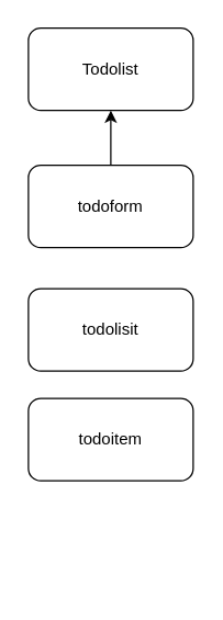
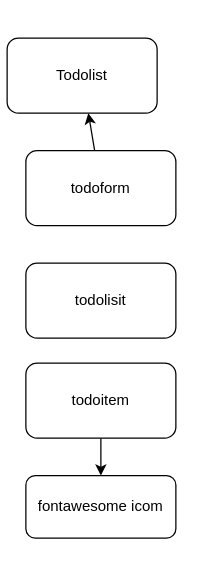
  <mxCell id="0" />
  <mxCell id="1" parent="0" />
  <mxCell id="2" value="" style="edgeStyle=none;html=1;" edge="1" parent="1" source="3" target="4"><mxGeometry relative="1" as="geometry" /></mxCell>
  <mxCell id="3" value="todoform" style="rounded=1;whiteSpace=wrap;html=1;" parent="1" vertex="1"><mxGeometry x="20" y="120" width="120" height="60" as="geometry" /></mxCell>
- <mxCell id="4" value="Todolist" style="rounded=1;whiteSpace=wrap;html=1;" parent="1" vertex="1"><mxGeometry x="20" y="20" width="120" height="60" as="geometry" /></mxCell>
+ <mxCell id="4" value="Todolist" style="rounded=1;whiteSpace=wrap;html=1;" parent="1" vertex="1"><mxGeometry x="5" y="30" width="120" height="60" as="geometry" /></mxCell>
  <mxCell id="5" value="todolisit" style="whiteSpace=wrap;html=1;rounded=1;" vertex="1" parent="1"><mxGeometry x="20" y="210" width="120" height="60" as="geometry" /></mxCell>
+ <mxCell id="6" value="" style="edgeStyle=none;html=1;" edge="1" parent="1" source="7" target="8"><mxGeometry relative="1" as="geometry" /></mxCell>
  <mxCell id="7" value="todoitem" style="whiteSpace=wrap;html=1;rounded=1;" vertex="1" parent="1"><mxGeometry x="20" y="290" width="120" height="60" as="geometry" /></mxCell>
+ <mxCell id="8" value="fontawesome icom" style="whiteSpace=wrap;html=1;rounded=1;" vertex="1" parent="1"><mxGeometry x="20" y="380" width="120" height="50" as="geometry" /></mxCell>
